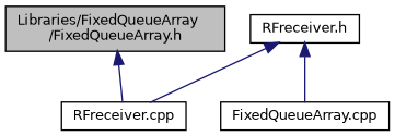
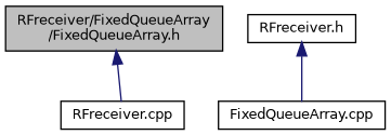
  digraph {
    node [color=black fillcolor=white fontname=Helvetica fontsize=10 shape=record style=filled]
    edge [color=midnightblue dir=back fontname=Helvetica fontsize=10 labelfontname=Helvetica labelfontsize=10 style=solid]
-   n1 [fillcolor=grey75 fontcolor=black height=0.2 label="Libraries/FixedQueueArray\l/FixedQueueArray.h" width=0.4]
+   n1 [fillcolor=grey75 fontcolor=black height=0.2 label="RFreceiver/FixedQueueArray\l/FixedQueueArray.h" width=0.4]
    n2 [height=0.2 label="RFreceiver.cpp" width=0.4]
    n3 [height=0.2 label="RFreceiver.h" width=0.4]
    n4 [height=0.2 label="FixedQueueArray.cpp" width=0.4]
    n1 -> n2
-   n3 -> n2
    n3 -> n4
  }
